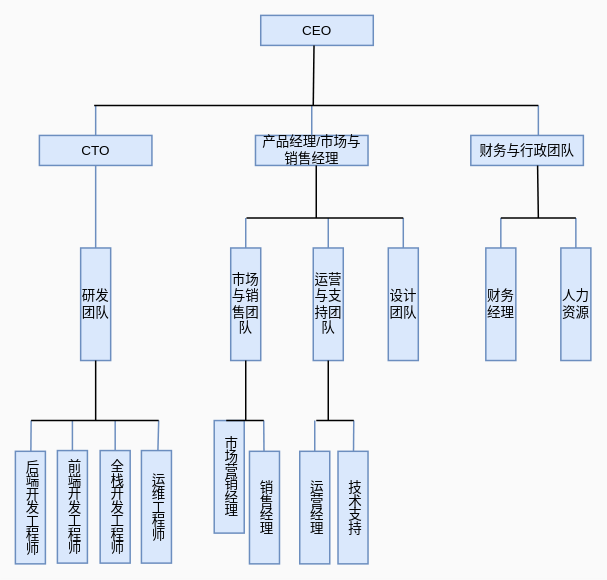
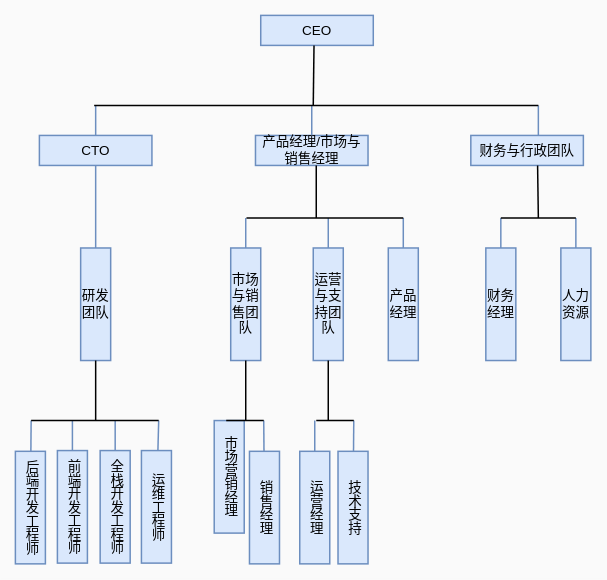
  <mxCell id="0" />
  <mxCell id="1" parent="0" />
  <mxCell id="2" value="CEO" style="whiteSpace=wrap;strokeWidth=2;fillColor=#dae8fc;strokeColor=#6c8ebf;fontSize=18;" parent="1" vertex="1"><mxGeometry x="347" y="20" width="150" height="40" as="geometry" /></mxCell>
  <mxCell id="3" value="CTO" style="whiteSpace=wrap;strokeWidth=2;fillColor=#dae8fc;strokeColor=#6c8ebf;fontSize=18;" parent="1" vertex="1"><mxGeometry x="52" y="180" width="150" height="40" as="geometry" /></mxCell>
  <mxCell id="4" value="产品经理/市场与销售经理" style="whiteSpace=wrap;strokeWidth=2;fillColor=#dae8fc;strokeColor=#6c8ebf;fontSize=18;" parent="1" vertex="1"><mxGeometry x="340" y="180" width="150" height="40" as="geometry" /></mxCell>
  <mxCell id="5" value="研发团队" style="whiteSpace=wrap;strokeWidth=2;direction=south;fillColor=#dae8fc;strokeColor=#6c8ebf;fontSize=18;" parent="1" vertex="1"><mxGeometry x="107" y="330" width="40" height="150" as="geometry" /></mxCell>
  <mxCell id="6" value="后端开发工程师" style="strokeWidth=2;direction=south;whiteSpace=wrap;textDirection=vertical-lr;fillColor=#dae8fc;strokeColor=#6c8ebf;fontSize=18;" parent="1" vertex="1"><mxGeometry x="20" y="601" width="40" height="150" as="geometry" /></mxCell>
  <mxCell id="7" value="前端开发工程师" style="whiteSpace=wrap;strokeWidth=2;direction=south;textDirection=vertical-lr;fillColor=#dae8fc;strokeColor=#6c8ebf;fontSize=18;" parent="1" vertex="1"><mxGeometry x="76" y="600" width="40" height="150" as="geometry" /></mxCell>
  <mxCell id="8" value="全栈开发工程师" style="whiteSpace=wrap;strokeWidth=2;direction=south;textDirection=vertical-lr;fillColor=#dae8fc;strokeColor=#6c8ebf;fontSize=18;" parent="1" vertex="1"><mxGeometry x="133" y="600" width="40" height="150" as="geometry" /></mxCell>
  <mxCell id="9" value="运维工程师" style="whiteSpace=wrap;strokeWidth=2;direction=south;textDirection=vertical-lr;fillColor=#dae8fc;strokeColor=#6c8ebf;fontSize=18;" parent="1" vertex="1"><mxGeometry x="188" y="600" width="40" height="150" as="geometry" /></mxCell>
  <mxCell id="10" value="市场与销售团队" style="whiteSpace=wrap;strokeWidth=2;direction=south;fillColor=#dae8fc;strokeColor=#6c8ebf;fontSize=18;" parent="1" vertex="1"><mxGeometry x="307" y="330" width="40" height="150" as="geometry" /></mxCell>
  <mxCell id="11" value="运营与支持团队" style="whiteSpace=wrap;strokeWidth=2;direction=south;fillColor=#dae8fc;strokeColor=#6c8ebf;fontSize=18;" parent="1" vertex="1"><mxGeometry x="417" y="330" width="40" height="150" as="geometry" /></mxCell>
- <mxCell id="12" value="设计团队" style="whiteSpace=wrap;strokeWidth=2;direction=south;fillColor=#dae8fc;strokeColor=#6c8ebf;fontSize=18;" parent="1" vertex="1"><mxGeometry x="517" y="330" width="40" height="150" as="geometry" /></mxCell>
+ <mxCell id="12" value="产品经理" style="whiteSpace=wrap;strokeWidth=2;direction=south;fillColor=#dae8fc;strokeColor=#6c8ebf;fontSize=18;" parent="1" vertex="1"><mxGeometry x="517" y="330" width="40" height="150" as="geometry" /></mxCell>
  <mxCell id="13" value="市场营销经理" style="whiteSpace=wrap;strokeWidth=2;direction=south;textDirection=vertical-lr;fillColor=#dae8fc;strokeColor=#6c8ebf;fontSize=18;" parent="1" vertex="1"><mxGeometry x="285" y="560" width="40" height="150" as="geometry" /></mxCell>
  <mxCell id="14" value="销售经理" style="whiteSpace=wrap;strokeWidth=2;direction=south;textDirection=vertical-lr;fillColor=#dae8fc;strokeColor=#6c8ebf;fontSize=18;" parent="1" vertex="1"><mxGeometry x="332" y="601" width="40" height="150" as="geometry" /></mxCell>
  <mxCell id="15" value="运营经理" style="whiteSpace=wrap;strokeWidth=2;direction=south;textDirection=vertical-lr;fillColor=#dae8fc;strokeColor=#6c8ebf;fontSize=18;" parent="1" vertex="1"><mxGeometry x="399" y="601" width="40" height="150" as="geometry" /></mxCell>
  <mxCell id="16" value="技术支持" style="whiteSpace=wrap;strokeWidth=2;direction=south;textDirection=vertical-lr;fillColor=#dae8fc;strokeColor=#6c8ebf;fontSize=18;" parent="1" vertex="1"><mxGeometry x="450" y="601" width="40" height="150" as="geometry" /></mxCell>
  <mxCell id="17" value="财务与行政团队" style="whiteSpace=wrap;strokeWidth=2;fillColor=#dae8fc;strokeColor=#6c8ebf;fontSize=18;" parent="1" vertex="1"><mxGeometry x="627" y="180" width="150" height="40" as="geometry" /></mxCell>
  <mxCell id="18" value="财务经理" style="whiteSpace=wrap;strokeWidth=2;direction=south;fillColor=#dae8fc;strokeColor=#6c8ebf;fontSize=18;" parent="1" vertex="1"><mxGeometry x="647" y="330" width="40" height="150" as="geometry" /></mxCell>
  <mxCell id="19" value="人力资源" style="whiteSpace=wrap;strokeWidth=2;direction=south;fillColor=#dae8fc;strokeColor=#6c8ebf;fontSize=18;" parent="1" vertex="1"><mxGeometry x="747" y="330" width="40" height="150" as="geometry" /></mxCell>
  <mxCell id="20" value="" style="curved=1;startArrow=none;endArrow=none;rounded=0;fillColor=#dae8fc;strokeColor=#6c8ebf;fontSize=18;endFill=0;strokeWidth=2;" parent="1" target="3" edge="1"><mxGeometry relative="1" as="geometry"><mxPoint x="127" y="140" as="sourcePoint" /></mxGeometry></mxCell>
  <mxCell id="21" value="" style="curved=1;startArrow=none;endArrow=none;rounded=0;fillColor=#dae8fc;strokeColor=#6c8ebf;fontSize=18;endFill=0;strokeWidth=2;" parent="1" target="4" edge="1"><mxGeometry relative="1" as="geometry"><mxPoint x="415" y="140" as="sourcePoint" /></mxGeometry></mxCell>
  <mxCell id="22" value="" style="curved=1;startArrow=none;endArrow=none;rounded=0;fillColor=#dae8fc;strokeColor=#6c8ebf;fontSize=18;endFill=0;strokeWidth=2;" parent="1" target="5" edge="1"><mxGeometry relative="1" as="geometry"><mxPoint x="127" y="220" as="sourcePoint" /></mxGeometry></mxCell>
  <mxCell id="23" value="" style="curved=1;startArrow=none;endArrow=none;rounded=0;fillColor=#dae8fc;strokeColor=#6c8ebf;fontSize=18;endFill=0;strokeWidth=2;" parent="1" target="6" edge="1"><mxGeometry relative="1" as="geometry"><mxPoint x="41" y="560" as="sourcePoint" /></mxGeometry></mxCell>
  <mxCell id="24" value="" style="curved=1;startArrow=none;endArrow=none;rounded=0;fillColor=#dae8fc;strokeColor=#6c8ebf;fontSize=18;endFill=0;strokeWidth=2;" parent="1" target="7" edge="1"><mxGeometry relative="1" as="geometry"><mxPoint x="96" y="560" as="sourcePoint" /></mxGeometry></mxCell>
  <mxCell id="25" value="" style="curved=1;startArrow=none;endArrow=none;rounded=0;fillColor=#dae8fc;strokeColor=#6c8ebf;fontSize=18;endFill=0;strokeWidth=2;" parent="1" target="8" edge="1"><mxGeometry relative="1" as="geometry"><mxPoint x="153" y="560" as="sourcePoint" /></mxGeometry></mxCell>
  <mxCell id="26" value="" style="curved=1;startArrow=none;endArrow=none;rounded=0;fillColor=#dae8fc;strokeColor=#6c8ebf;fontSize=18;endFill=0;strokeWidth=2;" parent="1" target="9" edge="1"><mxGeometry relative="1" as="geometry"><mxPoint x="211" y="560" as="sourcePoint" /></mxGeometry></mxCell>
  <mxCell id="27" value="" style="curved=1;startArrow=none;endArrow=none;rounded=0;fillColor=#dae8fc;strokeColor=#6c8ebf;fontSize=18;endFill=0;entryX=0;entryY=0.5;entryDx=0;entryDy=0;strokeWidth=2;" parent="1" target="10" edge="1"><mxGeometry relative="1" as="geometry"><mxPoint x="327" y="290" as="sourcePoint" /></mxGeometry></mxCell>
  <mxCell id="28" value="" style="curved=1;startArrow=none;endArrow=none;rounded=0;fillColor=#dae8fc;strokeColor=#6c8ebf;fontSize=18;endFill=0;strokeWidth=2;" parent="1" target="11" edge="1"><mxGeometry relative="1" as="geometry"><mxPoint x="437" y="290" as="sourcePoint" /></mxGeometry></mxCell>
  <mxCell id="29" value="" style="curved=1;startArrow=none;endArrow=none;rounded=0;fillColor=#dae8fc;strokeColor=#6c8ebf;fontSize=18;endFill=0;entryX=0;entryY=0.5;entryDx=0;entryDy=0;strokeWidth=2;" parent="1" target="12" edge="1"><mxGeometry relative="1" as="geometry"><mxPoint x="537" y="290" as="sourcePoint" /></mxGeometry></mxCell>
  <mxCell id="30" value="" style="curved=1;startArrow=none;endArrow=none;rounded=0;fillColor=#dae8fc;strokeColor=#6c8ebf;fontSize=18;endFill=0;strokeWidth=2;" parent="1" target="13" edge="1"><mxGeometry relative="1" as="geometry"><mxPoint x="301" y="560" as="sourcePoint" /></mxGeometry></mxCell>
  <mxCell id="31" value="" style="curved=1;startArrow=none;endArrow=none;rounded=0;fillColor=#dae8fc;strokeColor=#6c8ebf;fontSize=18;endFill=0;strokeWidth=2;" parent="1" target="14" edge="1"><mxGeometry relative="1" as="geometry"><mxPoint x="351" y="560" as="sourcePoint" /></mxGeometry></mxCell>
  <mxCell id="32" value="" style="curved=1;startArrow=none;endArrow=none;rounded=0;fillColor=#dae8fc;strokeColor=#6c8ebf;fontSize=18;endFill=0;strokeWidth=2;" parent="1" target="15" edge="1"><mxGeometry relative="1" as="geometry"><mxPoint x="419" y="560" as="sourcePoint" /></mxGeometry></mxCell>
  <mxCell id="33" value="" style="curved=1;startArrow=none;endArrow=none;rounded=0;fillColor=#dae8fc;strokeColor=#6c8ebf;fontSize=18;endFill=0;strokeWidth=2;" parent="1" target="16" edge="1"><mxGeometry relative="1" as="geometry"><mxPoint x="471" y="560" as="sourcePoint" /></mxGeometry></mxCell>
  <mxCell id="34" value="" style="curved=1;startArrow=none;endArrow=none;rounded=0;fillColor=#dae8fc;strokeColor=#6c8ebf;fontSize=18;endFill=0;strokeWidth=2;" parent="1" edge="1"><mxGeometry relative="1" as="geometry"><mxPoint x="717" y="140" as="sourcePoint" /><mxPoint x="717" y="180" as="targetPoint" /></mxGeometry></mxCell>
  <mxCell id="35" value="" style="curved=1;startArrow=none;endArrow=none;rounded=0;fillColor=#dae8fc;strokeColor=#6c8ebf;fontSize=18;endFill=0;strokeWidth=2;" parent="1" target="18" edge="1"><mxGeometry relative="1" as="geometry"><mxPoint x="667" y="290" as="sourcePoint" /></mxGeometry></mxCell>
  <mxCell id="36" value="" style="curved=1;startArrow=none;endArrow=none;rounded=0;fillColor=#dae8fc;strokeColor=#6c8ebf;fontSize=18;endFill=0;strokeWidth=2;" parent="1" target="19" edge="1"><mxGeometry relative="1" as="geometry"><mxPoint x="767" y="290" as="sourcePoint" /></mxGeometry></mxCell>
  <mxCell id="37" value="" style="endArrow=none;html=1;rounded=0;strokeWidth=2;" edge="1" parent="1"><mxGeometry width="50" height="50" relative="1" as="geometry"><mxPoint x="41" y="560" as="sourcePoint" /><mxPoint x="211" y="560" as="targetPoint" /></mxGeometry></mxCell>
  <mxCell id="38" value="" style="endArrow=none;html=1;rounded=0;entryX=1;entryY=0.5;entryDx=0;entryDy=0;strokeWidth=2;" edge="1" parent="1" target="5"><mxGeometry width="50" height="50" relative="1" as="geometry"><mxPoint x="127" y="560" as="sourcePoint" /><mxPoint x="179" y="540" as="targetPoint" /></mxGeometry></mxCell>
  <mxCell id="39" value="" style="endArrow=none;html=1;rounded=0;strokeWidth=2;" edge="1" parent="1"><mxGeometry width="50" height="50" relative="1" as="geometry"><mxPoint x="301" y="560" as="sourcePoint" /><mxPoint x="351" y="560" as="targetPoint" /></mxGeometry></mxCell>
  <mxCell id="40" value="" style="endArrow=none;html=1;rounded=0;strokeWidth=2;" edge="1" parent="1"><mxGeometry width="50" height="50" relative="1" as="geometry"><mxPoint x="327" y="560" as="sourcePoint" /><mxPoint x="327" y="480" as="targetPoint" /></mxGeometry></mxCell>
  <mxCell id="41" value="" style="endArrow=none;html=1;rounded=0;strokeWidth=2;" edge="1" parent="1"><mxGeometry width="50" height="50" relative="1" as="geometry"><mxPoint x="421" y="560" as="sourcePoint" /><mxPoint x="471" y="560" as="targetPoint" /></mxGeometry></mxCell>
  <mxCell id="42" value="" style="endArrow=none;html=1;rounded=0;strokeWidth=2;" edge="1" parent="1"><mxGeometry width="50" height="50" relative="1" as="geometry"><mxPoint x="437" y="560" as="sourcePoint" /><mxPoint x="437" y="480" as="targetPoint" /></mxGeometry></mxCell>
  <mxCell id="43" value="" style="endArrow=none;html=1;rounded=0;strokeWidth=2;" edge="1" parent="1"><mxGeometry width="50" height="50" relative="1" as="geometry"><mxPoint x="328" y="290" as="sourcePoint" /><mxPoint x="537" y="290" as="targetPoint" /></mxGeometry></mxCell>
  <mxCell id="44" value="" style="endArrow=none;html=1;rounded=0;strokeWidth=2;" edge="1" parent="1"><mxGeometry width="50" height="50" relative="1" as="geometry"><mxPoint x="421" y="290" as="sourcePoint" /><mxPoint x="421" y="220" as="targetPoint" /></mxGeometry></mxCell>
  <mxCell id="45" value="" style="endArrow=none;html=1;rounded=0;strokeWidth=2;" edge="1" parent="1"><mxGeometry width="50" height="50" relative="1" as="geometry"><mxPoint x="667" y="290" as="sourcePoint" /><mxPoint x="767" y="290" as="targetPoint" /></mxGeometry></mxCell>
  <mxCell id="46" value="" style="endArrow=none;html=1;rounded=0;strokeWidth=2;" edge="1" parent="1"><mxGeometry width="50" height="50" relative="1" as="geometry"><mxPoint x="717" y="290" as="sourcePoint" /><mxPoint x="716" y="220" as="targetPoint" /></mxGeometry></mxCell>
  <mxCell id="47" value="" style="endArrow=none;html=1;rounded=0;strokeWidth=2;" edge="1" parent="1"><mxGeometry width="50" height="50" relative="1" as="geometry"><mxPoint x="125" y="140" as="sourcePoint" /><mxPoint x="717" y="140" as="targetPoint" /></mxGeometry></mxCell>
  <mxCell id="48" value="" style="endArrow=none;html=1;rounded=0;strokeWidth=2;" edge="1" parent="1"><mxGeometry width="50" height="50" relative="1" as="geometry"><mxPoint x="417" y="140" as="sourcePoint" /><mxPoint x="418" y="60" as="targetPoint" /></mxGeometry></mxCell>
